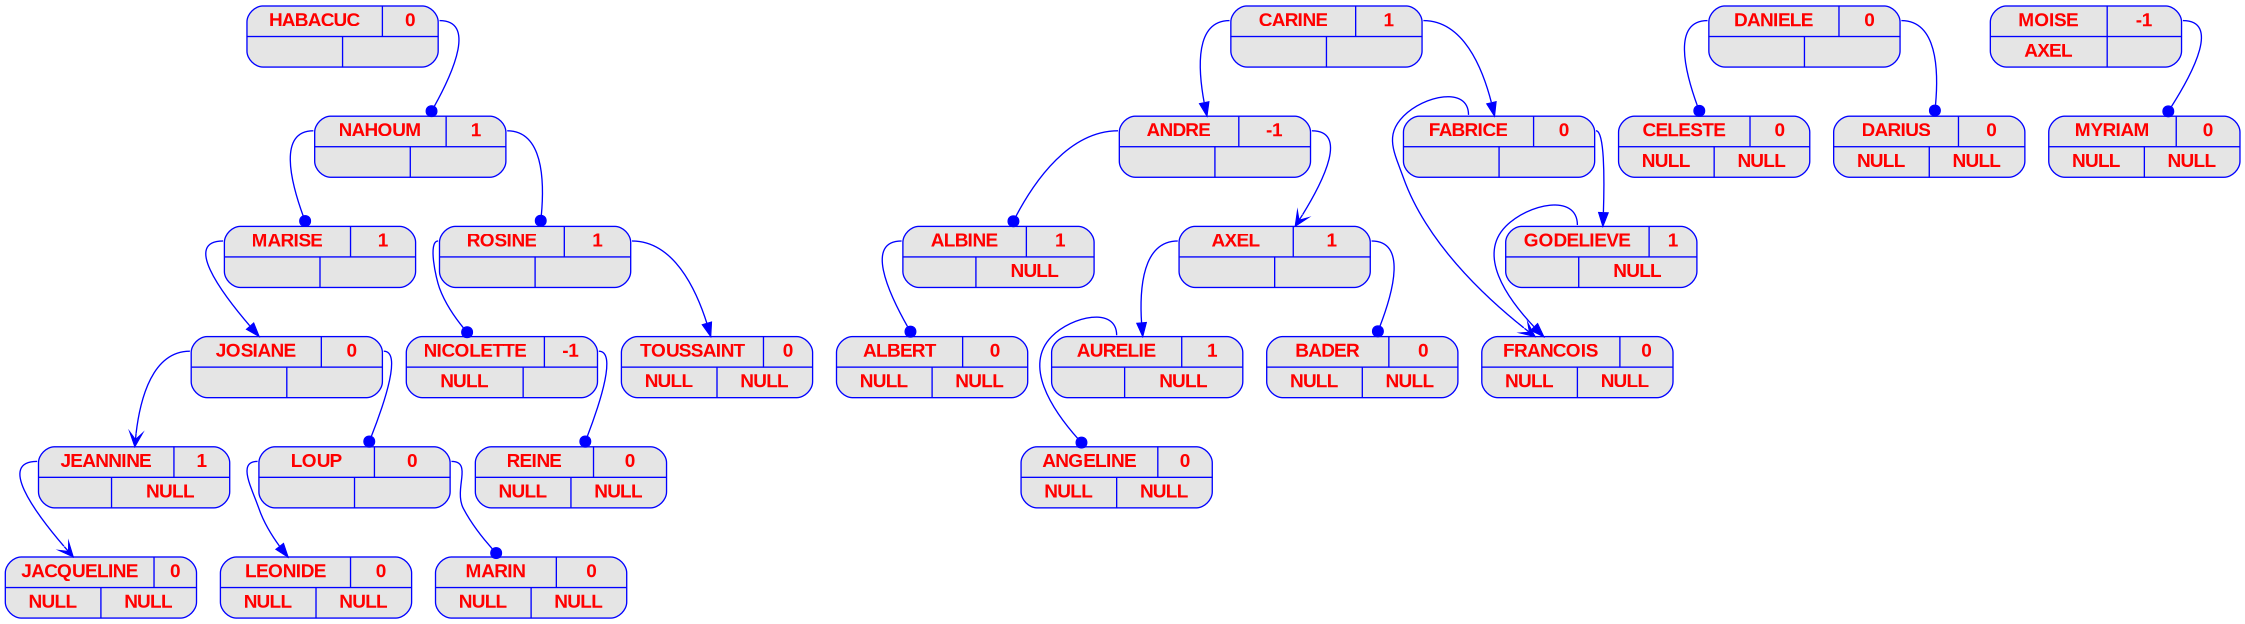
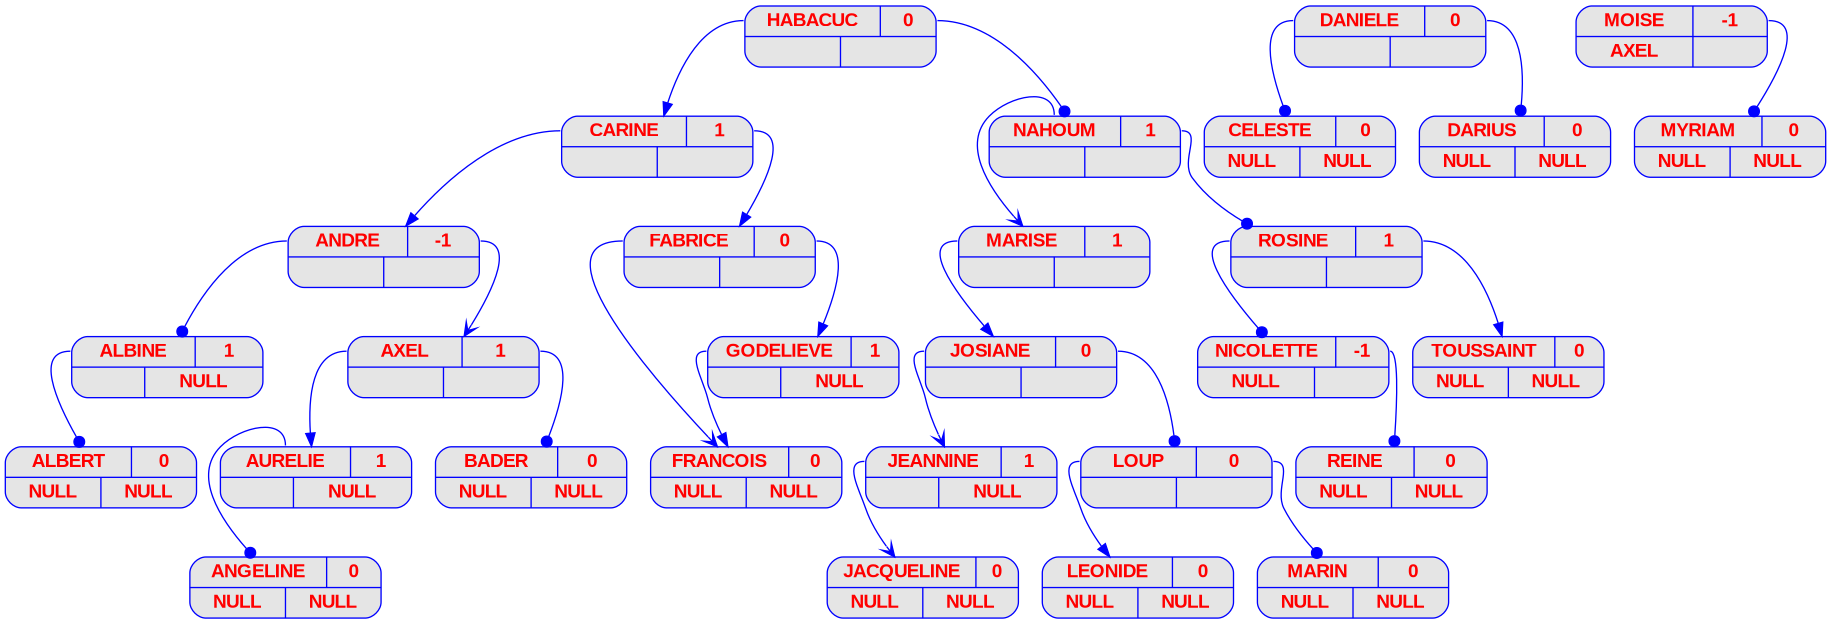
  digraph {
    node [color=blue fillcolor=grey90 fontcolor=red fontname="Arial bold" fontsize=14 shape=record style="rounded, filled"]
    edge [arrowhead=dot color=blue tailport=g]
    n1 [label="{{<g> HABACUC | <d> 0 } | { <g> | <d>}}" width=2]
    n2 [label="{{<g> CARINE | <d> 1 } | { <g> | <d>}}" width=2]
    n3 [label="{{<g> NAHOUM | <d> 1 } | { <g> | <d>}}" width=2]
    n4 [label="{{<g> ANDRE | <d> -1 } | { <g> | <d>}}" width=2]
    n5 [label="{{<g> FABRICE | <d> 0 } | { <g> | <d>}}" width=2]
    n6 [label="{{<g> MARISE | <d> 1 } | { <g> | <d>}}" width=2]
    n7 [label="{{<g> ROSINE | <d> 1 } | { <g> | <d>}}" width=2]
    n8 [label="{{<g> ALBINE | <d> 1 }| { <g> | <d> NULL}}" width=2]
    n9 [label="{{<g> AXEL | <d> 1 } | { <g> | <d>}}" width=2]
    n10 [label="{{<g> GODELIEVE | <d> 1 }| { <g> | <d> NULL}}" width=2]
    n11 [label="{{<g> FRANCOIS | <d> 0 }| { <g> NULL | <d> NULL}}" width=2]
    n12 [label="{{<g> ALBERT | <d> 0 }| { <g> NULL | <d> NULL}}" width=2]
    n13 [label="{{<g> AURELIE | <d> 1 }| { <g> | <d> NULL}}" width=2]
    n14 [label="{{<g> BADER | <d> 0 }| { <g> NULL | <d> NULL}}" width=2]
    n15 [label="{{<g> ANGELINE | <d> 0 }| { <g> NULL | <d> NULL}}" width=2]
    n16 [label="{{<g> DANIELE | <d> 0 } | { <g> | <d>}}" width=2]
    n17 [label="{{<g> CELESTE | <d> 0 }| { <g> NULL | <d> NULL}}" width=2]
    n18 [label="{{<g> DARIUS | <d> 0 }| { <g> NULL | <d> NULL}}" width=2]
    n19 [label="{{<g> JOSIANE | <d> 0 } | { <g> | <d>}}" width=2]
    n20 [label="{{<g> NICOLETTE | <d> -1 }| { <g> NULL | <d> }}" width=2]
    n21 [label="{{<g> TOUSSAINT | <d> 0 }| { <g> NULL | <d> NULL}}" width=2]
    n22 [label="{{<g> JEANNINE | <d> 1 }| { <g> | <d> NULL}}" width=2]
    n23 [label="{{<g> LOUP | <d> 0 } | { <g> | <d>}}" width=2]
    n24 [label="{{<g> MOISE | <d> -1 }| { <g> AXEL | <d> }}" width=2]
    n25 [label="{{<g> MYRIAM | <d> 0 }| { <g> NULL | <d> NULL}}" width=2]
    n26 [label="{{<g> JACQUELINE | <d> 0 }| { <g> NULL | <d> NULL}}" width=2]
    n27 [label="{{<g> LEONIDE | <d> 0 }| { <g> NULL | <d> NULL}}" width=2]
    n28 [label="{{<g> MARIN | <d> 0 }| { <g> NULL | <d> NULL}}" width=2]
    n29 [label="{{<g> REINE | <d> 0 }| { <g> NULL | <d> NULL}}" width=2]
+   n1 -> n2 [arrowhead=normal]
    n1 -> n3 [tailport=d]
    n2 -> n4 [arrowhead=normal]
    n2 -> n5 [arrowhead=normal tailport=d]
-   n3 -> n6
+   n3 -> n6 [arrowhead=vee]
    n3 -> n7 [tailport=d]
    n4 -> n8
    n4 -> n9 [arrowhead=vee tailport=d]
    n5 -> n10 [arrowhead=normal tailport=d]
    n5 -> n11 [arrowhead=vee]
    n6 -> n19 [arrowhead=normal]
    n7 -> n20
    n7 -> n21 [arrowhead=normal tailport=d]
    n8 -> n12
    n9 -> n13 [arrowhead=normal]
    n9 -> n14 [tailport=d]
    n10 -> n11 [arrowhead=normal]
    n13 -> n15
    n16 -> n17
    n16 -> n18 [tailport=d]
    n19 -> n22 [arrowhead=vee]
    n19 -> n23 [tailport=d]
    n20 -> n29 [tailport=d]
    n22 -> n26 [arrowhead=vee]
    n23 -> n27 [arrowhead=normal]
    n23 -> n28 [tailport=d]
    n24 -> n25 [tailport=d]
  }
